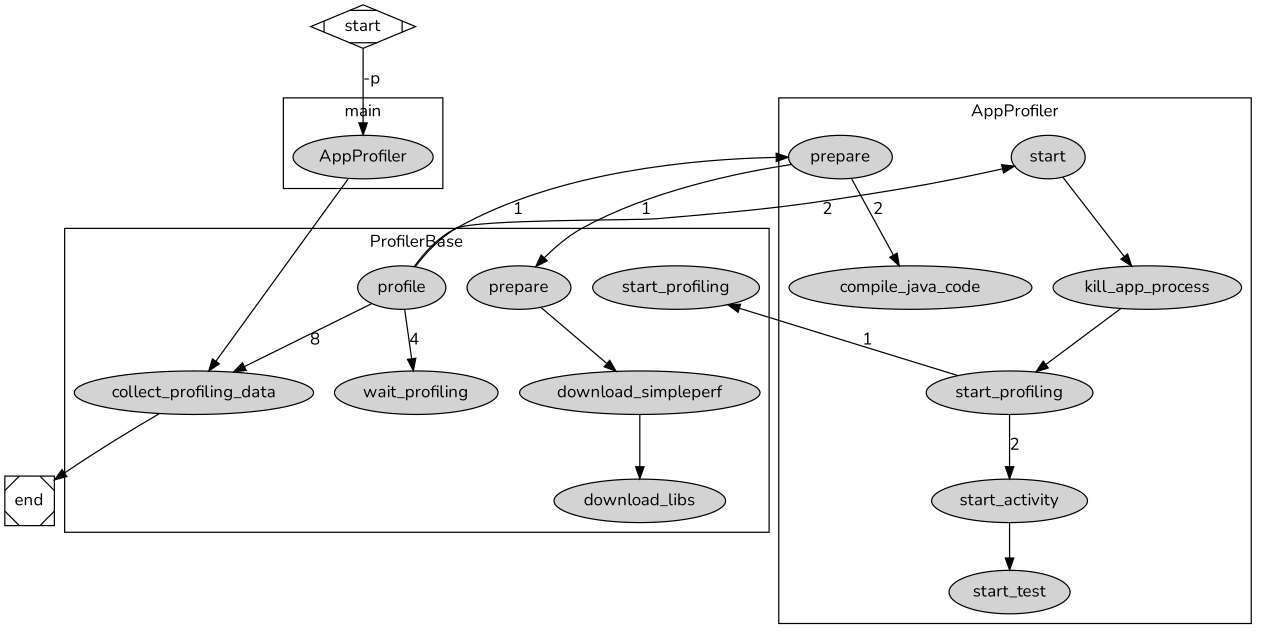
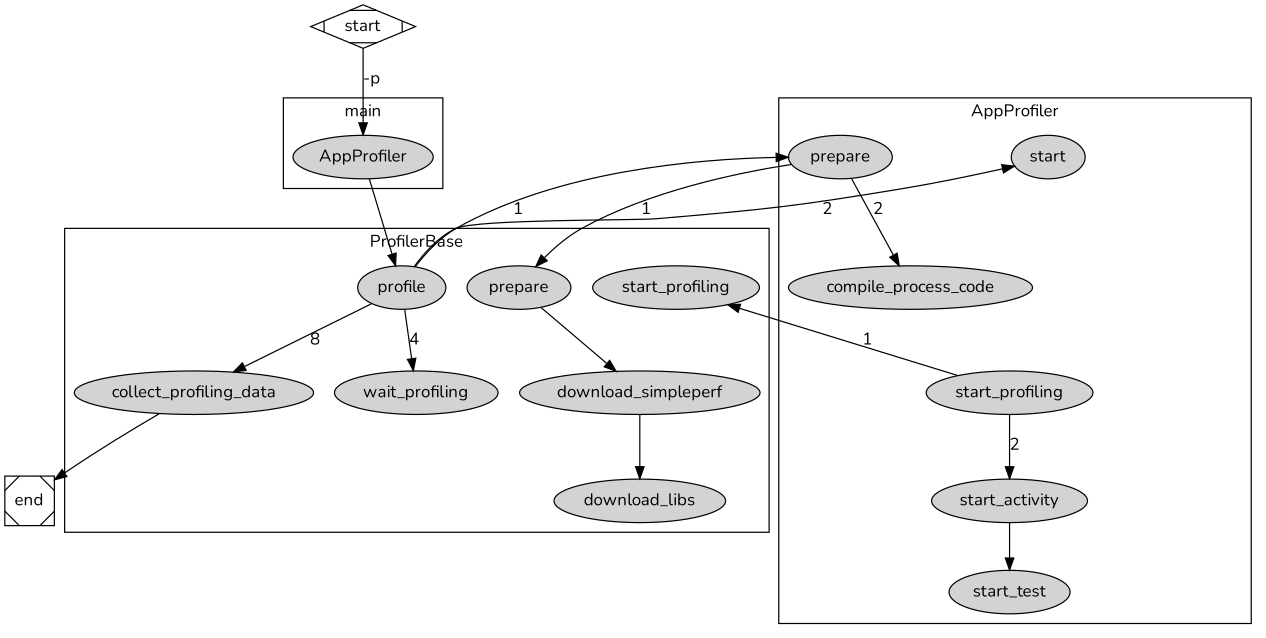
  digraph {
    fontname=Nunito
    node [fontname=Nunito style=filled]
    edge [fontname=Nunito]
    n1 [label=profile]
    n2 [label=prepare]
    n3 [label=download_simpleperf]
    n4 [label=download_libs]
    n5 [label=wait_profiling]
    n6 [label=collect_profiling_data]
    n7 [label=start_profiling]
    n8 [label=AppProfiler]
    n9 [label=prepare]
-   n10 [label=compile_java_code]
+   n10 [label=compile_process_code]
    n11 [label=start]
-   n12 [label=kill_app_process]
    n13 [label=start_profiling]
    n14 [label=start_activity]
    n15 [label=start_test]
    end [shape=Msquare style=""]
    start [shape=Mdiamond style=""]
    subgraph cluster_1 {
      color=black
      label=ProfilerBase
      n1
      n2
      n3
      n4
      n5
      n6
      n7
    }
    subgraph cluster_2 {
      color=black
      label=main
      n8
    }
    subgraph cluster_3 {
      color=black
      label=AppProfiler
      n9
      n10
      n11
-     n12
      n13
      n14
      n15
    }
    n1 -> n5 [label=4]
    n1 -> n6 [label=8]
    n1 -> n9 [label=1]
    n1 -> n11 [label=2]
    n2 -> n3
    n3 -> n4
    n6 -> end
-   n8 -> n6
+   n8 -> n1
    n9 -> n2 [label=1]
    n9 -> n10 [label=2]
-   n11 -> n12
-   n12 -> n13
    n13 -> n7 [label=1]
    n13 -> n14 [label=2]
    n14 -> n15
    start -> n8 [label="-p"]
  }
